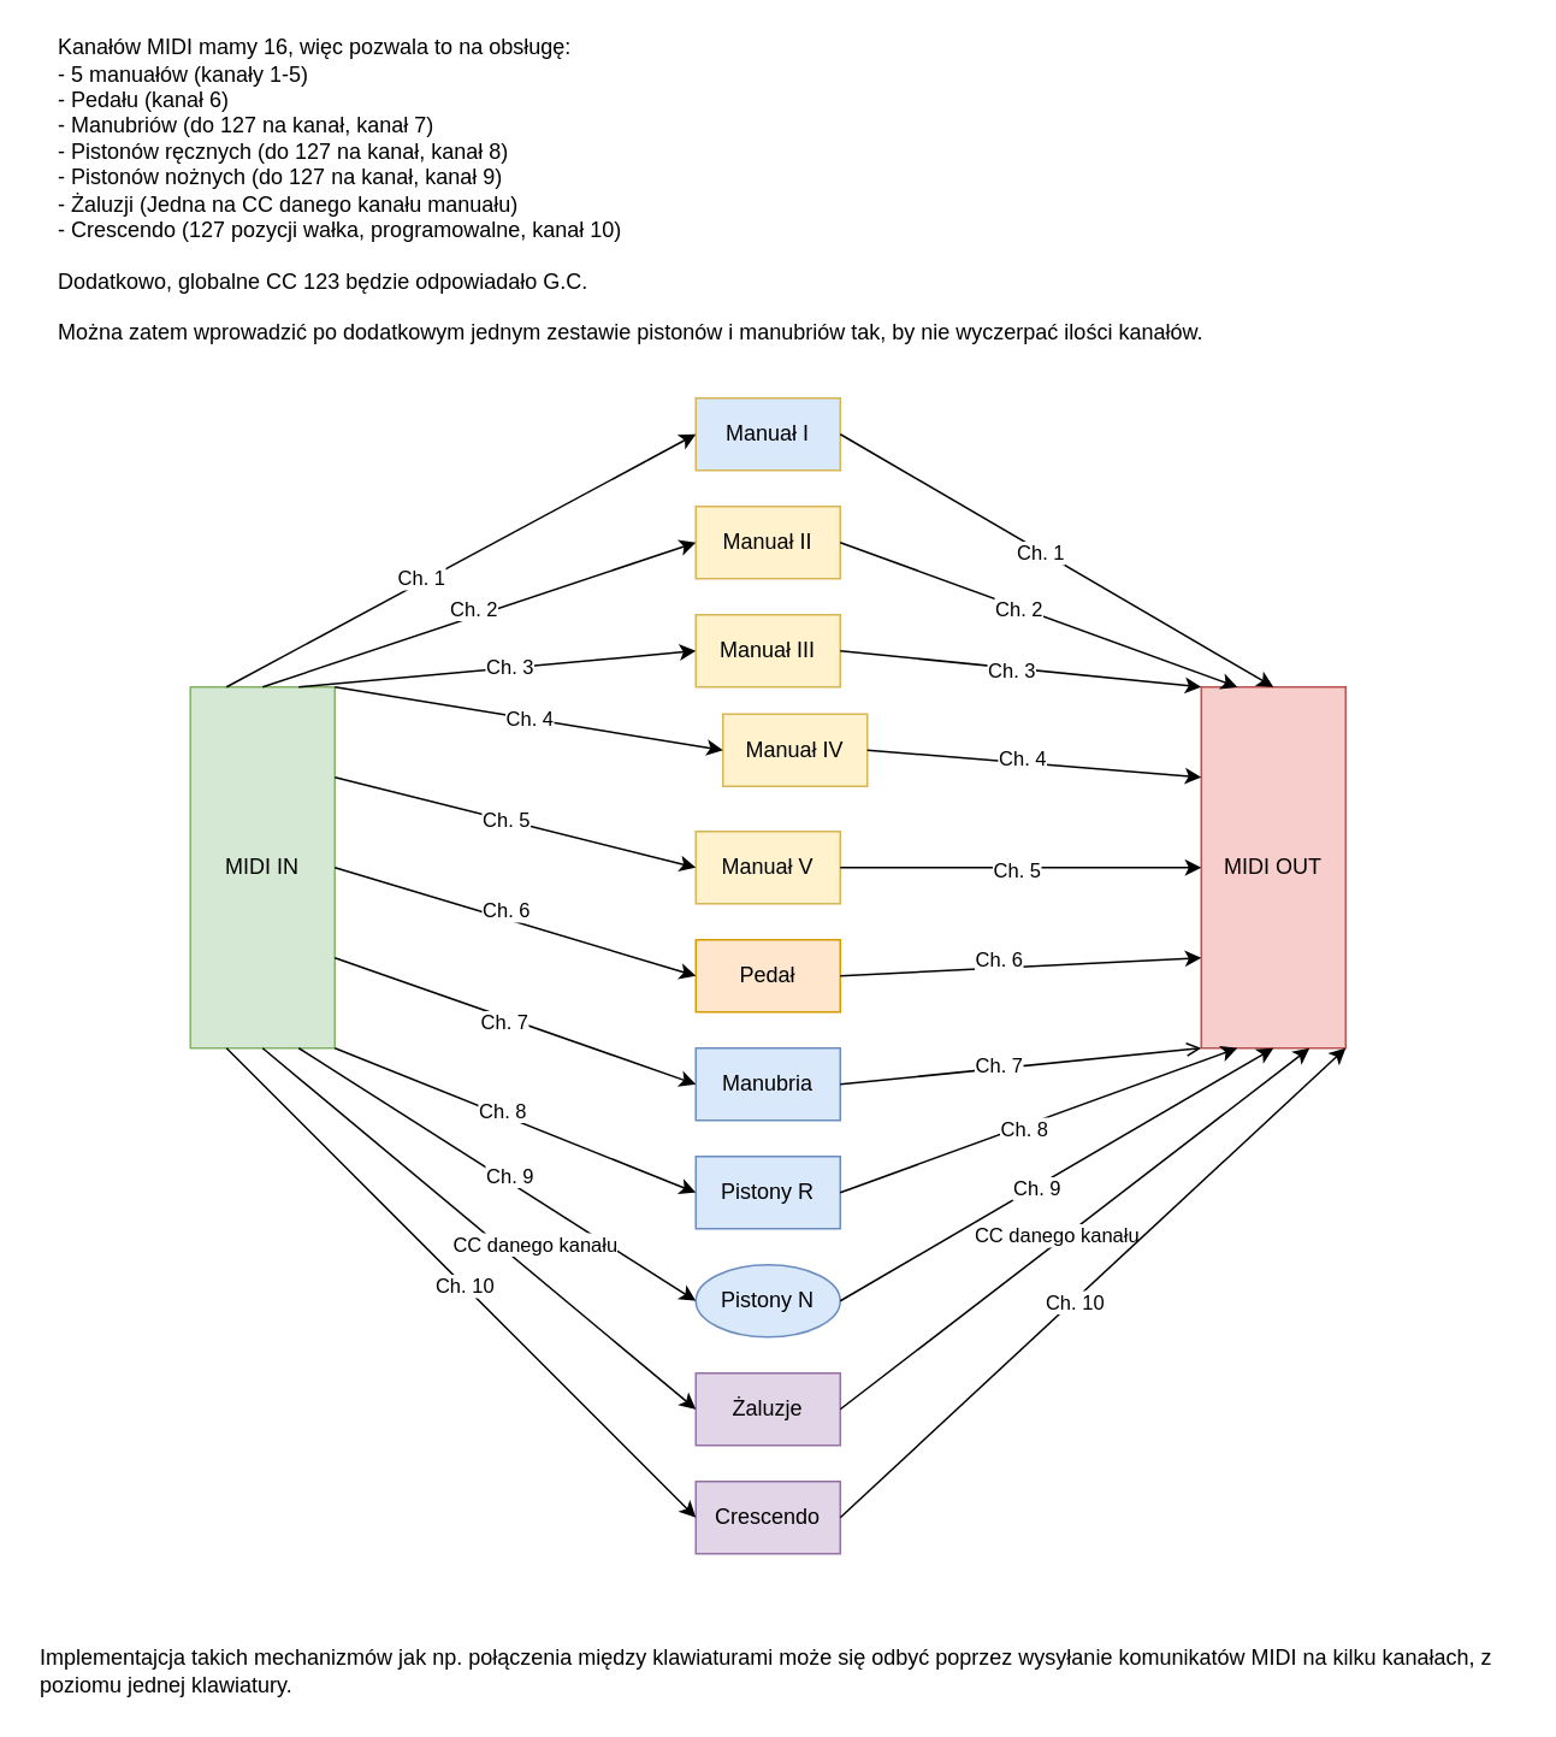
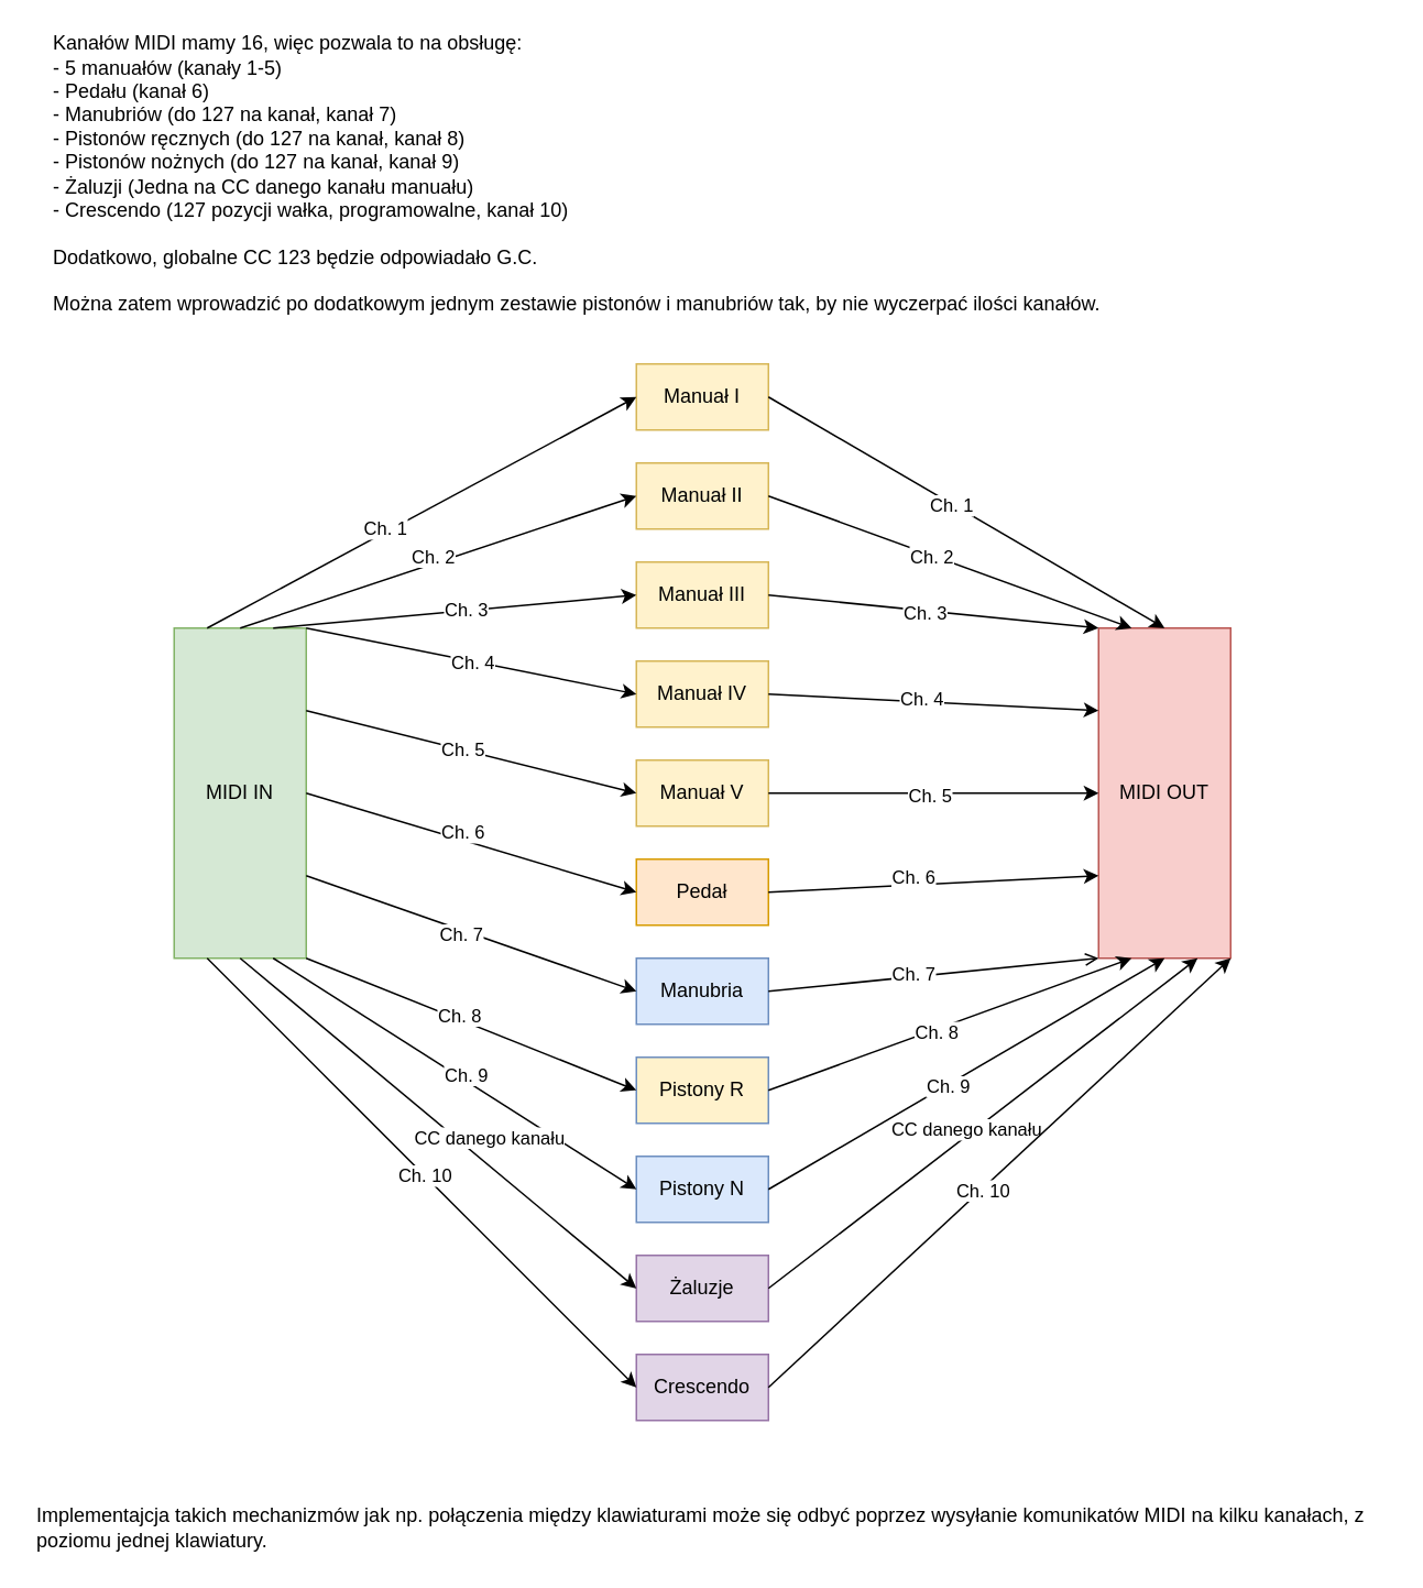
  <mxCell id="0" />
  <mxCell id="1" parent="0" />
  <mxCell id="2" value="MIDI OUT" style="rounded=0;whiteSpace=wrap;html=1;fillColor=#f8cecc;strokeColor=#b85450;" vertex="1" parent="1"><mxGeometry x="665" y="380" width="80" height="200" as="geometry" /></mxCell>
- <mxCell id="3" value="Manuał I" style="rounded=0;whiteSpace=wrap;html=1;fillColor=#dae8fc;strokeColor=#d6b656;" vertex="1" parent="1"><mxGeometry x="385" y="220" width="80" height="40" as="geometry" /></mxCell>
+ <mxCell id="3" value="Manuał I" style="rounded=0;whiteSpace=wrap;html=1;fillColor=#fff2cc;strokeColor=#d6b656;" vertex="1" parent="1"><mxGeometry x="385" y="220" width="80" height="40" as="geometry" /></mxCell>
  <mxCell id="4" value="Manuał II" style="rounded=0;whiteSpace=wrap;html=1;fillColor=#fff2cc;strokeColor=#d6b656;" vertex="1" parent="1"><mxGeometry x="385" y="280" width="80" height="40" as="geometry" /></mxCell>
  <mxCell id="5" value="Manuał III" style="rounded=0;whiteSpace=wrap;html=1;fillColor=#fff2cc;strokeColor=#d6b656;" vertex="1" parent="1"><mxGeometry x="385" y="340" width="80" height="40" as="geometry" /></mxCell>
  <mxCell id="6" value="Pedał" style="rounded=0;whiteSpace=wrap;html=1;fillColor=#ffe6cc;strokeColor=#d79b00;" vertex="1" parent="1"><mxGeometry x="385" y="520" width="80" height="40" as="geometry" /></mxCell>
- <mxCell id="7" value="Manuał IV" style="rounded=0;whiteSpace=wrap;html=1;fillColor=#fff2cc;strokeColor=#d6b656;" vertex="1" parent="1"><mxGeometry x="400" y="395" width="80" height="40" as="geometry" /></mxCell>
+ <mxCell id="7" value="Manuał IV" style="rounded=0;whiteSpace=wrap;html=1;fillColor=#fff2cc;strokeColor=#d6b656;" vertex="1" parent="1"><mxGeometry x="385" y="400" width="80" height="40" as="geometry" /></mxCell>
  <mxCell id="8" value="Manuał V" style="rounded=0;whiteSpace=wrap;html=1;fillColor=#fff2cc;strokeColor=#d6b656;" vertex="1" parent="1"><mxGeometry x="385" y="460" width="80" height="40" as="geometry" /></mxCell>
  <mxCell id="9" value="Manubria" style="rounded=0;whiteSpace=wrap;html=1;fillColor=#dae8fc;strokeColor=#6c8ebf;" vertex="1" parent="1"><mxGeometry x="385" y="580" width="80" height="40" as="geometry" /></mxCell>
- <mxCell id="10" value="Pistony R" style="rounded=0;whiteSpace=wrap;html=1;fillColor=#dae8fc;strokeColor=#6c8ebf;" vertex="1" parent="1"><mxGeometry x="385" y="640" width="80" height="40" as="geometry" /></mxCell>
- <mxCell id="11" value="Pistony N" style="ellipse;whiteSpace=wrap;html=1;fillColor=#dae8fc;strokeColor=#6c8ebf;" vertex="1" parent="1"><mxGeometry x="385" y="700" width="80" height="40" as="geometry" /></mxCell>
+ <mxCell id="10" value="Pistony R" style="rounded=0;whiteSpace=wrap;html=1;fillColor=#fff2cc;strokeColor=#6c8ebf;" vertex="1" parent="1"><mxGeometry x="385" y="640" width="80" height="40" as="geometry" /></mxCell>
+ <mxCell id="11" value="Pistony N" style="rounded=0;whiteSpace=wrap;html=1;fillColor=#dae8fc;strokeColor=#6c8ebf;" vertex="1" parent="1"><mxGeometry x="385" y="700" width="80" height="40" as="geometry" /></mxCell>
  <mxCell id="12" value="Żaluzje" style="rounded=0;whiteSpace=wrap;html=1;fillColor=#e1d5e7;strokeColor=#9673a6;" vertex="1" parent="1"><mxGeometry x="385" y="760" width="80" height="40" as="geometry" /></mxCell>
  <mxCell id="13" value="" style="endArrow=classic;html=1;exitX=1;exitY=0.5;exitDx=0;exitDy=0;entryX=0.5;entryY=0;entryDx=0;entryDy=0;" edge="1" parent="1" source="3" target="2"><mxGeometry width="50" height="50" relative="1" as="geometry"><mxPoint x="505" y="310" as="sourcePoint" /><mxPoint x="585" y="240" as="targetPoint" /></mxGeometry></mxCell>
  <mxCell id="14" value="Ch. 1" style="edgeLabel;html=1;align=center;verticalAlign=middle;resizable=0;points=[];" vertex="1" connectable="0" parent="13"><mxGeometry x="-0.076" y="-1" relative="1" as="geometry"><mxPoint as="offset" /></mxGeometry></mxCell>
  <mxCell id="15" value="" style="endArrow=classic;html=1;exitX=1;exitY=0.5;exitDx=0;exitDy=0;entryX=0.25;entryY=0;entryDx=0;entryDy=0;" edge="1" parent="1" source="4" target="2"><mxGeometry width="50" height="50" relative="1" as="geometry"><mxPoint x="535" y="430" as="sourcePoint" /><mxPoint x="585" y="300" as="targetPoint" /></mxGeometry></mxCell>
  <mxCell id="16" value="Ch. 2" style="edgeLabel;html=1;align=center;verticalAlign=middle;resizable=0;points=[];" vertex="1" connectable="0" parent="15"><mxGeometry x="-0.1" y="-1" relative="1" as="geometry"><mxPoint as="offset" /></mxGeometry></mxCell>
  <mxCell id="17" value="" style="endArrow=classic;html=1;exitX=1;exitY=0.5;exitDx=0;exitDy=0;entryX=0;entryY=0;entryDx=0;entryDy=0;" edge="1" parent="1" source="5" target="2"><mxGeometry width="50" height="50" relative="1" as="geometry"><mxPoint x="515" y="560" as="sourcePoint" /><mxPoint x="585" y="360" as="targetPoint" /></mxGeometry></mxCell>
  <mxCell id="18" value="Ch. 3" style="edgeLabel;html=1;align=center;verticalAlign=middle;resizable=0;points=[];" vertex="1" connectable="0" parent="17"><mxGeometry x="-0.052" y="-1" relative="1" as="geometry"><mxPoint as="offset" /></mxGeometry></mxCell>
  <mxCell id="19" value="" style="endArrow=classic;html=1;exitX=1;exitY=0.5;exitDx=0;exitDy=0;entryX=0;entryY=0.25;entryDx=0;entryDy=0;" edge="1" parent="1" source="7" target="2"><mxGeometry width="50" height="50" relative="1" as="geometry"><mxPoint x="545" y="600" as="sourcePoint" /><mxPoint x="585" y="420" as="targetPoint" /></mxGeometry></mxCell>
  <mxCell id="20" value="Ch. 4" style="edgeLabel;html=1;align=center;verticalAlign=middle;resizable=0;points=[];" vertex="1" connectable="0" parent="19"><mxGeometry x="-0.076" y="2" relative="1" as="geometry"><mxPoint as="offset" /></mxGeometry></mxCell>
  <mxCell id="21" value="" style="endArrow=classic;html=1;exitX=1;exitY=0.5;exitDx=0;exitDy=0;entryX=0;entryY=0.5;entryDx=0;entryDy=0;" edge="1" parent="1" source="8" target="2"><mxGeometry width="50" height="50" relative="1" as="geometry"><mxPoint x="585" y="480" as="sourcePoint" /><mxPoint x="585" y="480" as="targetPoint" /></mxGeometry></mxCell>
  <mxCell id="22" value="Ch. 5" style="edgeLabel;html=1;align=center;verticalAlign=middle;resizable=0;points=[];" vertex="1" connectable="0" parent="21"><mxGeometry x="-0.029" y="-1" relative="1" as="geometry"><mxPoint as="offset" /></mxGeometry></mxCell>
  <mxCell id="23" value="" style="endArrow=classic;html=1;exitX=1;exitY=0.5;exitDx=0;exitDy=0;entryX=0;entryY=0.75;entryDx=0;entryDy=0;" edge="1" parent="1" source="6" target="2"><mxGeometry width="50" height="50" relative="1" as="geometry"><mxPoint x="585" y="560" as="sourcePoint" /><mxPoint x="585" y="540" as="targetPoint" /></mxGeometry></mxCell>
  <mxCell id="24" value="Ch. 6" style="edgeLabel;html=1;align=center;verticalAlign=middle;resizable=0;points=[];" vertex="1" connectable="0" parent="23"><mxGeometry x="-0.124" y="5" relative="1" as="geometry"><mxPoint as="offset" /></mxGeometry></mxCell>
  <mxCell id="25" value="" style="endArrow=open;html=1;exitX=1;exitY=0.5;exitDx=0;exitDy=0;entryX=0;entryY=1;entryDx=0;entryDy=0;" edge="1" parent="1" source="9" target="2"><mxGeometry width="50" height="50" relative="1" as="geometry"><mxPoint x="535" y="600" as="sourcePoint" /><mxPoint x="585" y="600" as="targetPoint" /></mxGeometry></mxCell>
  <mxCell id="26" value="Ch. 7" style="edgeLabel;html=1;align=center;verticalAlign=middle;resizable=0;points=[];" vertex="1" connectable="0" parent="25"><mxGeometry x="-0.124" y="2" relative="1" as="geometry"><mxPoint as="offset" /></mxGeometry></mxCell>
  <mxCell id="27" value="" style="endArrow=classic;html=1;exitX=1;exitY=0.5;exitDx=0;exitDy=0;entryX=0.25;entryY=1;entryDx=0;entryDy=0;" edge="1" parent="1" source="10" target="2"><mxGeometry width="50" height="50" relative="1" as="geometry"><mxPoint x="525" y="720" as="sourcePoint" /><mxPoint x="585" y="660" as="targetPoint" /></mxGeometry></mxCell>
  <mxCell id="28" value="Ch. 8" style="edgeLabel;html=1;align=center;verticalAlign=middle;resizable=0;points=[];" vertex="1" connectable="0" parent="27"><mxGeometry x="-0.076" y="-1" relative="1" as="geometry"><mxPoint as="offset" /></mxGeometry></mxCell>
  <mxCell id="29" value="" style="endArrow=classic;html=1;exitX=1;exitY=0.5;exitDx=0;exitDy=0;entryX=0.5;entryY=1;entryDx=0;entryDy=0;" edge="1" parent="1" source="11" target="2"><mxGeometry width="50" height="50" relative="1" as="geometry"><mxPoint x="505" y="730" as="sourcePoint" /><mxPoint x="585" y="720" as="targetPoint" /></mxGeometry></mxCell>
  <mxCell id="30" value="Ch. 9" style="edgeLabel;html=1;align=center;verticalAlign=middle;resizable=0;points=[];" vertex="1" connectable="0" parent="29"><mxGeometry x="-0.1" y="-1" relative="1" as="geometry"><mxPoint as="offset" /></mxGeometry></mxCell>
  <mxCell id="31" value="" style="endArrow=classic;html=1;exitX=1;exitY=0.5;exitDx=0;exitDy=0;entryX=0.75;entryY=1;entryDx=0;entryDy=0;" edge="1" parent="1" source="12" target="2"><mxGeometry width="50" height="50" relative="1" as="geometry"><mxPoint x="505" y="790" as="sourcePoint" /><mxPoint x="585" y="780" as="targetPoint" /></mxGeometry></mxCell>
  <mxCell id="32" value="CC danego kanału" style="edgeLabel;html=1;align=center;verticalAlign=middle;resizable=0;points=[];" vertex="1" connectable="0" parent="31"><mxGeometry x="-0.029" y="-1" relative="1" as="geometry"><mxPoint x="-7" as="offset" /></mxGeometry></mxCell>
  <mxCell id="33" value="MIDI IN" style="rounded=0;whiteSpace=wrap;html=1;fillColor=#d5e8d4;strokeColor=#82b366;" vertex="1" parent="1"><mxGeometry x="105" y="380" width="80" height="200" as="geometry" /></mxCell>
  <mxCell id="34" value="" style="endArrow=classic;html=1;exitX=0.25;exitY=0;exitDx=0;exitDy=0;entryX=0;entryY=0.5;entryDx=0;entryDy=0;" edge="1" parent="1" source="33" target="3"><mxGeometry width="50" height="50" relative="1" as="geometry"><mxPoint x="235" y="700" as="sourcePoint" /><mxPoint x="285" y="650" as="targetPoint" /></mxGeometry></mxCell>
  <mxCell id="35" value="Ch. 1" style="edgeLabel;html=1;align=center;verticalAlign=middle;resizable=0;points=[];" vertex="1" connectable="0" parent="34"><mxGeometry x="-0.165" y="2" relative="1" as="geometry"><mxPoint as="offset" /></mxGeometry></mxCell>
  <mxCell id="36" value="" style="endArrow=classic;html=1;exitX=0.5;exitY=0;exitDx=0;exitDy=0;entryX=0;entryY=0.5;entryDx=0;entryDy=0;" edge="1" parent="1" source="33" target="4"><mxGeometry width="50" height="50" relative="1" as="geometry"><mxPoint x="235" y="440" as="sourcePoint" /><mxPoint x="285" y="390" as="targetPoint" /></mxGeometry></mxCell>
  <mxCell id="37" value="Ch. 2" style="edgeLabel;html=1;align=center;verticalAlign=middle;resizable=0;points=[];" vertex="1" connectable="0" parent="36"><mxGeometry x="-0.017" y="5" relative="1" as="geometry"><mxPoint as="offset" /></mxGeometry></mxCell>
  <mxCell id="38" value="" style="endArrow=classic;html=1;exitX=0.75;exitY=0;exitDx=0;exitDy=0;entryX=0;entryY=0.5;entryDx=0;entryDy=0;" edge="1" parent="1" source="33" target="5"><mxGeometry width="50" height="50" relative="1" as="geometry"><mxPoint x="285" y="460" as="sourcePoint" /><mxPoint x="335" y="410" as="targetPoint" /></mxGeometry></mxCell>
  <mxCell id="39" value="Ch. 3" style="edgeLabel;html=1;align=center;verticalAlign=middle;resizable=0;points=[];" vertex="1" connectable="0" parent="38"><mxGeometry x="0.058" y="1" relative="1" as="geometry"><mxPoint as="offset" /></mxGeometry></mxCell>
  <mxCell id="40" value="" style="endArrow=classic;html=1;exitX=1;exitY=0;exitDx=0;exitDy=0;entryX=0;entryY=0.5;entryDx=0;entryDy=0;" edge="1" parent="1" source="33" target="7"><mxGeometry width="50" height="50" relative="1" as="geometry"><mxPoint x="265" y="450" as="sourcePoint" /><mxPoint x="315" y="400" as="targetPoint" /></mxGeometry></mxCell>
  <mxCell id="41" value="Ch. 4" style="edgeLabel;html=1;align=center;verticalAlign=middle;resizable=0;points=[];" vertex="1" connectable="0" parent="40"><mxGeometry x="0.005" relative="1" as="geometry"><mxPoint as="offset" /></mxGeometry></mxCell>
  <mxCell id="42" value="" style="endArrow=classic;html=1;exitX=1;exitY=0.25;exitDx=0;exitDy=0;entryX=0;entryY=0.5;entryDx=0;entryDy=0;" edge="1" parent="1" source="33" target="8"><mxGeometry width="50" height="50" relative="1" as="geometry"><mxPoint x="265" y="530" as="sourcePoint" /><mxPoint x="315" y="480" as="targetPoint" /></mxGeometry></mxCell>
  <mxCell id="43" value="Ch. 5" style="edgeLabel;html=1;align=center;verticalAlign=middle;resizable=0;points=[];" vertex="1" connectable="0" parent="42"><mxGeometry x="-0.067" relative="1" as="geometry"><mxPoint x="1" as="offset" /></mxGeometry></mxCell>
  <mxCell id="44" value="" style="endArrow=classic;html=1;exitX=1;exitY=0.5;exitDx=0;exitDy=0;entryX=0;entryY=0.5;entryDx=0;entryDy=0;" edge="1" parent="1" source="33" target="6"><mxGeometry width="50" height="50" relative="1" as="geometry"><mxPoint x="215" y="630" as="sourcePoint" /><mxPoint x="265" y="580" as="targetPoint" /></mxGeometry></mxCell>
  <mxCell id="45" value="Ch. 6" style="edgeLabel;html=1;align=center;verticalAlign=middle;resizable=0;points=[];" vertex="1" connectable="0" parent="44"><mxGeometry x="-0.067" y="5" relative="1" as="geometry"><mxPoint as="offset" /></mxGeometry></mxCell>
  <mxCell id="46" value="" style="endArrow=classic;html=1;exitX=1;exitY=0.75;exitDx=0;exitDy=0;entryX=0;entryY=0.5;entryDx=0;entryDy=0;" edge="1" parent="1" source="33" target="9"><mxGeometry width="50" height="50" relative="1" as="geometry"><mxPoint x="265" y="630" as="sourcePoint" /><mxPoint x="315" y="580" as="targetPoint" /></mxGeometry></mxCell>
  <mxCell id="47" value="Ch. 7" style="edgeLabel;html=1;align=center;verticalAlign=middle;resizable=0;points=[];" vertex="1" connectable="0" parent="46"><mxGeometry x="-0.056" y="-3" relative="1" as="geometry"><mxPoint as="offset" /></mxGeometry></mxCell>
  <mxCell id="48" value="" style="endArrow=classic;html=1;exitX=1;exitY=1;exitDx=0;exitDy=0;entryX=0;entryY=0.5;entryDx=0;entryDy=0;" edge="1" parent="1" source="33" target="10"><mxGeometry width="50" height="50" relative="1" as="geometry"><mxPoint x="195" y="710" as="sourcePoint" /><mxPoint x="245" y="660" as="targetPoint" /></mxGeometry></mxCell>
  <mxCell id="49" value="Ch. 8" style="edgeLabel;html=1;align=center;verticalAlign=middle;resizable=0;points=[];" vertex="1" connectable="0" parent="48"><mxGeometry x="-0.076" y="3" relative="1" as="geometry"><mxPoint x="-1" as="offset" /></mxGeometry></mxCell>
  <mxCell id="50" value="" style="endArrow=classic;html=1;exitX=0.75;exitY=1;exitDx=0;exitDy=0;entryX=0;entryY=0.5;entryDx=0;entryDy=0;" edge="1" parent="1" source="33" target="11"><mxGeometry width="50" height="50" relative="1" as="geometry"><mxPoint x="225" y="740" as="sourcePoint" /><mxPoint x="275" y="690" as="targetPoint" /></mxGeometry></mxCell>
  <mxCell id="51" value="Ch. 9" style="edgeLabel;html=1;align=center;verticalAlign=middle;resizable=0;points=[];" vertex="1" connectable="0" parent="50"><mxGeometry x="0.041" y="3" relative="1" as="geometry"><mxPoint as="offset" /></mxGeometry></mxCell>
  <mxCell id="52" value="" style="endArrow=classic;html=1;exitX=0.5;exitY=1;exitDx=0;exitDy=0;entryX=0;entryY=0.5;entryDx=0;entryDy=0;" edge="1" parent="1" source="33" target="12"><mxGeometry width="50" height="50" relative="1" as="geometry"><mxPoint x="145" y="740" as="sourcePoint" /><mxPoint x="195" y="690" as="targetPoint" /></mxGeometry></mxCell>
  <mxCell id="53" value="CC danego kanału" style="edgeLabel;html=1;align=center;verticalAlign=middle;resizable=0;points=[];" vertex="1" connectable="0" parent="52"><mxGeometry x="0.08" y="-1" relative="1" as="geometry"><mxPoint x="21" as="offset" /></mxGeometry></mxCell>
  <mxCell id="54" value="Kanałów MIDI mamy 16, więc pozwala to na obsługę:&lt;div&gt;- 5 manuałów (kanały 1-5)&lt;/div&gt;&lt;div&gt;- Pedału (kanał 6)&lt;/div&gt;&lt;div&gt;- Manubriów (do 127 na kanał, kanał 7)&lt;/div&gt;&lt;div&gt;- Pistonów ręcznych (do 127 na kanał, kanał 8)&lt;/div&gt;&lt;div&gt;- Pistonów nożnych (do 127 na kanał, kanał 9)&lt;/div&gt;&lt;div&gt;- Żaluzji (Jedna na CC danego kanału manuału)&lt;/div&gt;&lt;div&gt;- Crescendo (127 pozycji wałka, programowalne, kanał 10)&lt;/div&gt;&lt;div&gt;&lt;br&gt;&lt;/div&gt;&lt;div&gt;Dodatkowo, globalne CC 123 będzie odpowiadało G.C.&lt;/div&gt;&lt;div&gt;&lt;br&gt;&lt;/div&gt;&lt;div&gt;Można zatem wprowadzić po dodatkowym jednym zestawie pistonów i manubriów tak, by nie wyczerpać ilości kanałów.&lt;/div&gt;" style="text;html=1;align=left;verticalAlign=middle;whiteSpace=wrap;rounded=0;" vertex="1" parent="1"><mxGeometry x="30" y="20" width="810" height="170" as="geometry" /></mxCell>
  <mxCell id="55" value="Crescendo" style="rounded=0;whiteSpace=wrap;html=1;fillColor=#e1d5e7;strokeColor=#9673a6;" vertex="1" parent="1"><mxGeometry x="385" y="820" width="80" height="40" as="geometry" /></mxCell>
  <mxCell id="56" value="" style="endArrow=classic;html=1;exitX=0.25;exitY=1;exitDx=0;exitDy=0;entryX=0;entryY=0.5;entryDx=0;entryDy=0;" edge="1" parent="1" source="33" target="55"><mxGeometry width="50" height="50" relative="1" as="geometry"><mxPoint x="115" y="630" as="sourcePoint" /><mxPoint x="265" y="800" as="targetPoint" /></mxGeometry></mxCell>
  <mxCell id="57" value="Ch. 10" style="edgeLabel;html=1;align=center;verticalAlign=middle;resizable=0;points=[];" vertex="1" connectable="0" parent="56"><mxGeometry x="0.01" relative="1" as="geometry"><mxPoint as="offset" /></mxGeometry></mxCell>
  <mxCell id="58" value="" style="endArrow=classic;html=1;exitX=1;exitY=0.5;exitDx=0;exitDy=0;entryX=1;entryY=1;entryDx=0;entryDy=0;" edge="1" parent="1" source="55" target="2"><mxGeometry width="50" height="50" relative="1" as="geometry"><mxPoint x="645" y="880" as="sourcePoint" /><mxPoint x="695" y="830" as="targetPoint" /></mxGeometry></mxCell>
  <mxCell id="59" value="Ch. 10" style="edgeLabel;html=1;align=center;verticalAlign=middle;resizable=0;points=[];" vertex="1" connectable="0" parent="58"><mxGeometry x="-0.104" y="6" relative="1" as="geometry"><mxPoint x="8" y="1" as="offset" /></mxGeometry></mxCell>
  <mxCell id="60" value="Implementajcja takich mechanizmów jak np. połączenia między klawiaturami może się odbyć poprzez wysyłanie komunikatów MIDI na kilku kanałach, z poziomu jednej klawiatury." style="text;html=1;align=left;verticalAlign=middle;whiteSpace=wrap;rounded=0;" vertex="1" parent="1"><mxGeometry x="20" y="910" width="820" height="30" as="geometry" /></mxCell>
